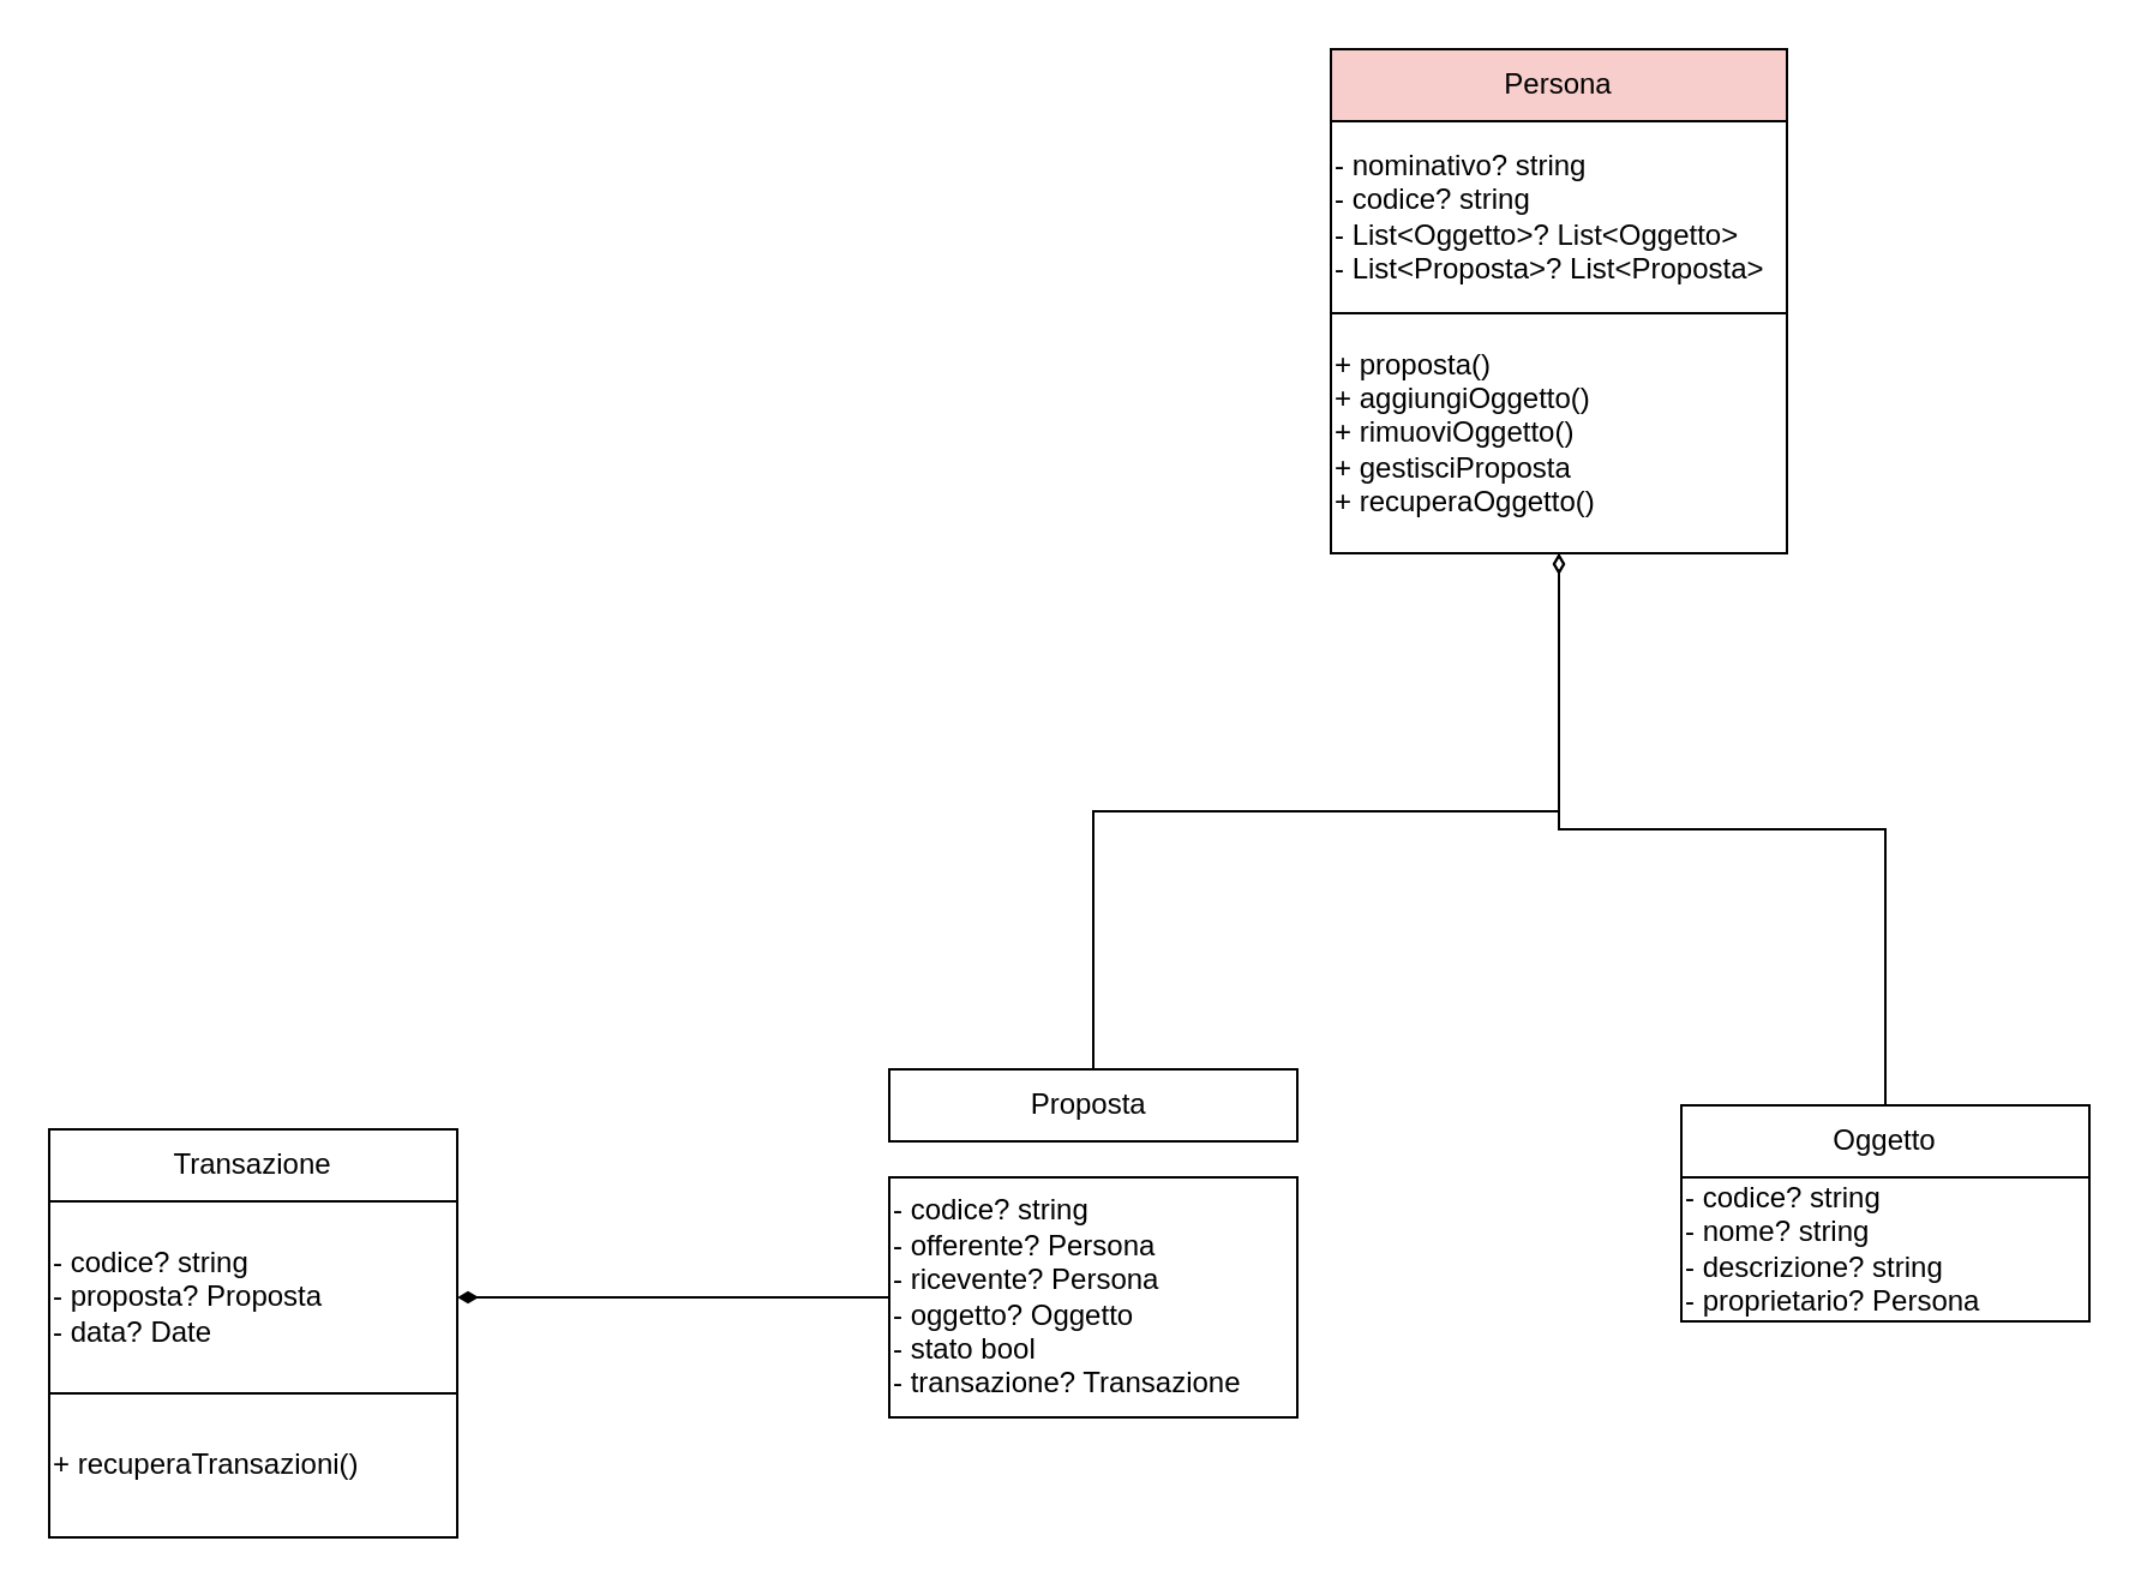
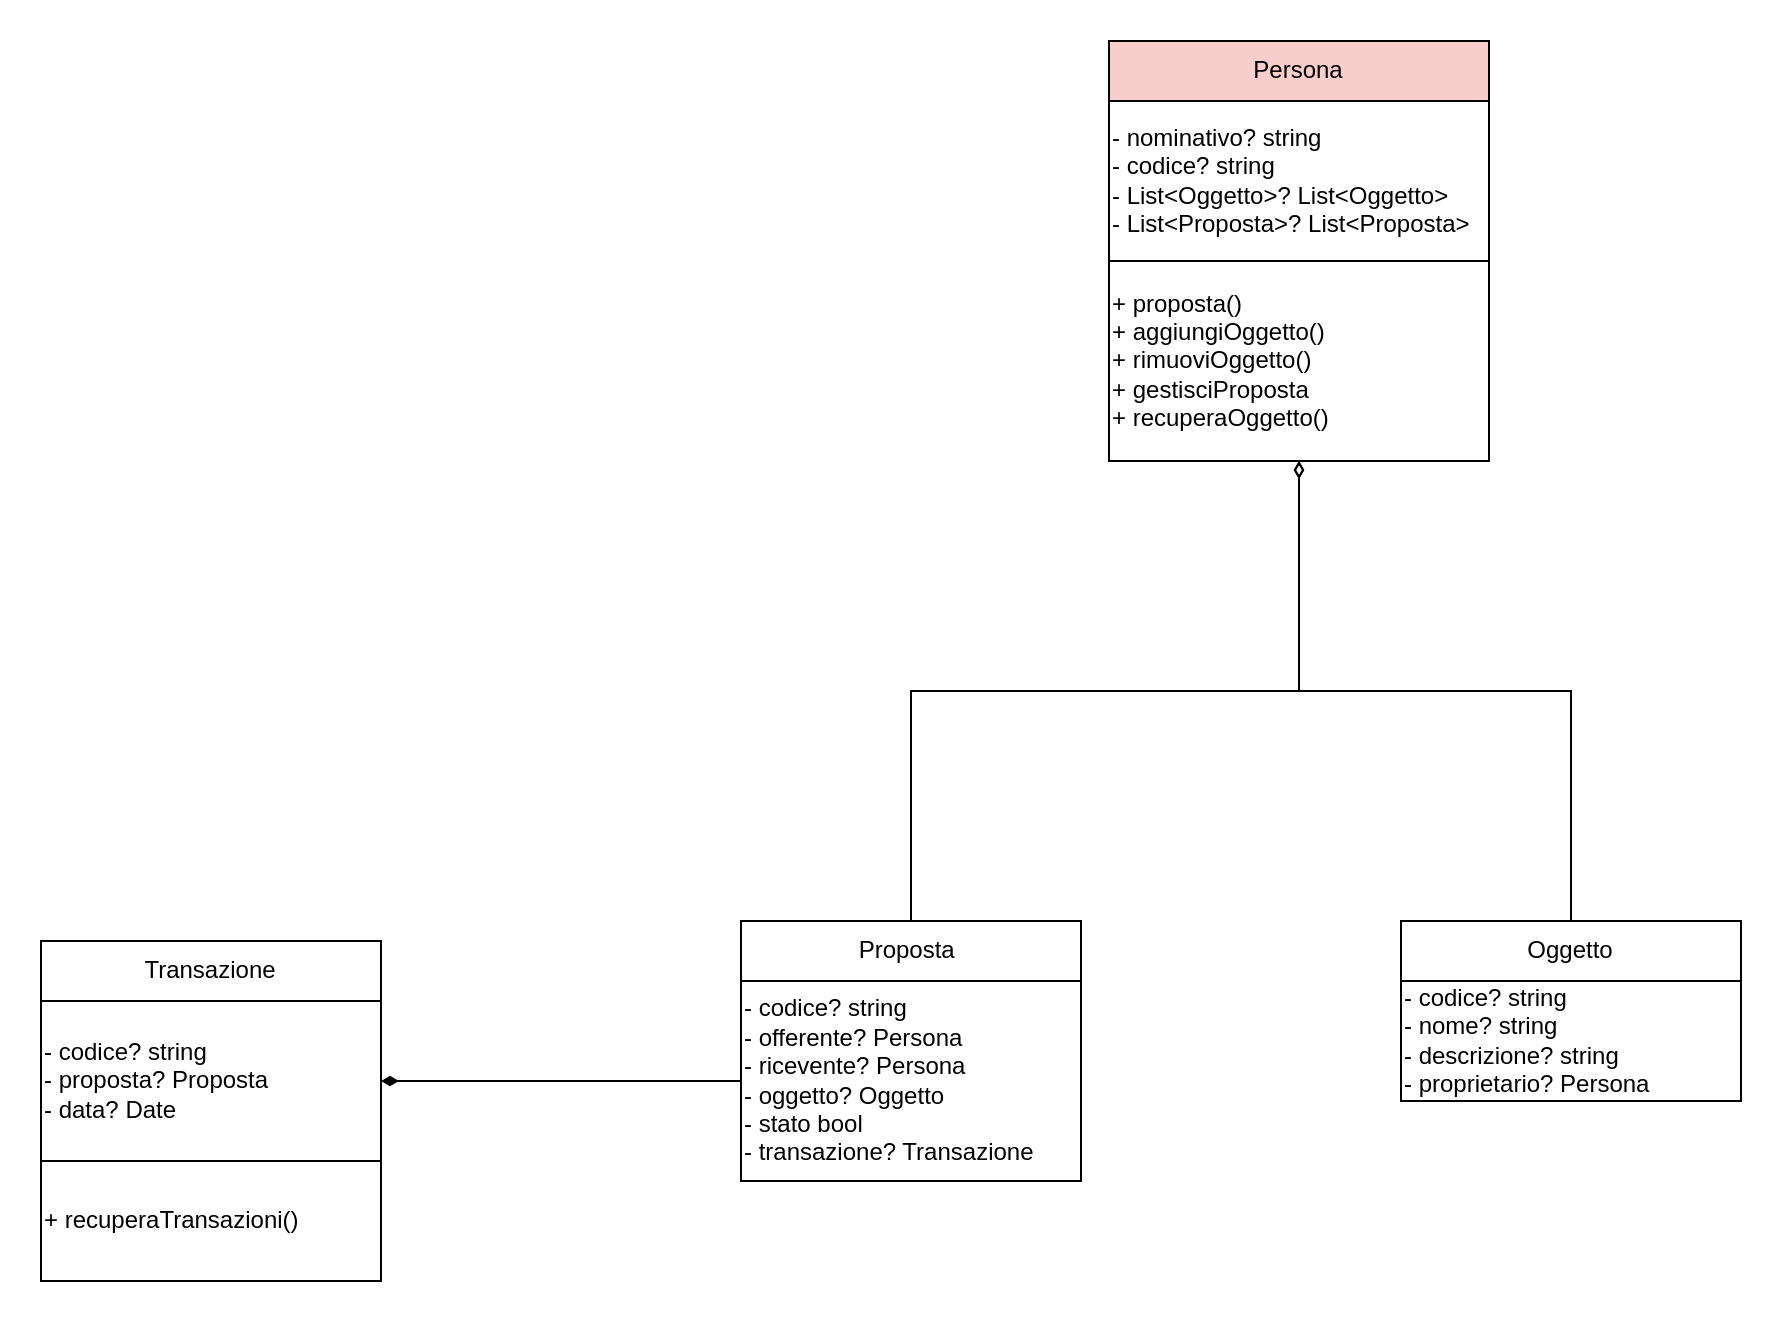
  <mxCell id="0" />
  <mxCell id="1" parent="0" />
  <mxCell id="2" value="- nominativo? string&lt;br&gt;&lt;div style=&quot;&quot;&gt;&lt;span style=&quot;background-color: initial;&quot;&gt;- codice? string&lt;/span&gt;&lt;/div&gt;&lt;div style=&quot;&quot;&gt;&lt;span style=&quot;background-color: initial;&quot;&gt;- List&amp;lt;Oggetto&amp;gt;? List&amp;lt;Oggetto&amp;gt;&lt;/span&gt;&lt;/div&gt;&lt;div style=&quot;&quot;&gt;&lt;span style=&quot;background-color: initial;&quot;&gt;- List&amp;lt;Proposta&amp;gt;? List&amp;lt;Proposta&amp;gt;&lt;/span&gt;&lt;/div&gt;" style="rounded=0;whiteSpace=wrap;html=1;align=left;" vertex="1" parent="1"><mxGeometry x="554" y="50" width="190" height="80" as="geometry" /></mxCell>
  <mxCell id="3" value="Persona" style="rounded=0;whiteSpace=wrap;html=1;fillColor=#f8cecc;" vertex="1" parent="1"><mxGeometry x="554" y="20" width="190" height="30" as="geometry" /></mxCell>
  <mxCell id="4" value="+ proposta()&lt;br&gt;+ aggiungiOggetto()&lt;br&gt;+ rimuoviOggetto()&lt;br&gt;+ gestisciProposta&lt;br&gt;+ recuperaOggetto()" style="rounded=0;whiteSpace=wrap;html=1;align=left;" vertex="1" parent="1"><mxGeometry x="554" y="130" width="190" height="100" as="geometry" /></mxCell>
  <mxCell id="5" value="- codice? string&lt;br&gt;- nome? string&lt;br&gt;- descrizione? string&lt;br&gt;- proprietario? Persona" style="rounded=0;whiteSpace=wrap;html=1;align=left;" vertex="1" parent="1"><mxGeometry x="700" y="490" width="170" height="60" as="geometry" /></mxCell>
  <mxCell id="6" style="edgeStyle=orthogonalEdgeStyle;rounded=0;orthogonalLoop=1;jettySize=auto;html=1;exitX=0.5;exitY=0;exitDx=0;exitDy=0;endArrow=diamondThin;endFill=0;entryX=0.5;entryY=1;entryDx=0;entryDy=0;" edge="1" parent="1" source="7" target="4"><mxGeometry relative="1" as="geometry"><mxPoint x="650" y="280" as="targetPoint" /></mxGeometry></mxCell>
  <mxCell id="7" value="Oggetto" style="rounded=0;whiteSpace=wrap;html=1;" vertex="1" parent="1"><mxGeometry x="700" y="460" width="170" height="30" as="geometry" /></mxCell>
  <mxCell id="8" value="- codice? string&lt;br&gt;- proposta? Proposta&lt;br&gt;- data? Date" style="rounded=0;whiteSpace=wrap;html=1;align=left;" vertex="1" parent="1"><mxGeometry x="20" y="500" width="170" height="80" as="geometry" /></mxCell>
  <mxCell id="9" value="Transazione" style="rounded=0;whiteSpace=wrap;html=1;" vertex="1" parent="1"><mxGeometry x="20" y="470" width="170" height="30" as="geometry" /></mxCell>
  <mxCell id="10" value="+ recuperaTransazioni()" style="rounded=0;whiteSpace=wrap;html=1;align=left;" vertex="1" parent="1"><mxGeometry x="20" y="580" width="170" height="60" as="geometry" /></mxCell>
  <mxCell id="11" style="edgeStyle=orthogonalEdgeStyle;rounded=0;orthogonalLoop=1;jettySize=auto;html=1;exitX=0;exitY=0.5;exitDx=0;exitDy=0;entryX=1;entryY=0.5;entryDx=0;entryDy=0;endArrow=diamondThin;endFill=1;" edge="1" parent="1" source="12" target="8"><mxGeometry relative="1" as="geometry" /></mxCell>
  <mxCell id="12" value="- codice? string&lt;br&gt;- offerente? Persona&lt;br&gt;- ricevente? Persona&lt;br&gt;- oggetto? Oggetto&lt;br&gt;- stato bool&lt;br&gt;- transazione? Transazione" style="rounded=0;whiteSpace=wrap;html=1;align=left;" vertex="1" parent="1"><mxGeometry x="370" y="490" width="170" height="100" as="geometry" /></mxCell>
  <mxCell id="13" style="edgeStyle=orthogonalEdgeStyle;rounded=0;orthogonalLoop=1;jettySize=auto;html=1;exitX=0.5;exitY=0;exitDx=0;exitDy=0;entryX=0.5;entryY=1;entryDx=0;entryDy=0;endArrow=diamondThin;endFill=0;" edge="1" parent="1" source="14" target="4"><mxGeometry relative="1" as="geometry" /></mxCell>
- <mxCell id="14" value="Proposta&amp;nbsp;" style="rounded=0;whiteSpace=wrap;html=1;" vertex="1" parent="1"><mxGeometry x="370" y="445" width="170" height="30" as="geometry" /></mxCell>
+ <mxCell id="14" value="Proposta&amp;nbsp;" style="rounded=0;whiteSpace=wrap;html=1;" vertex="1" parent="1"><mxGeometry x="370" y="460" width="170" height="30" as="geometry" /></mxCell>
